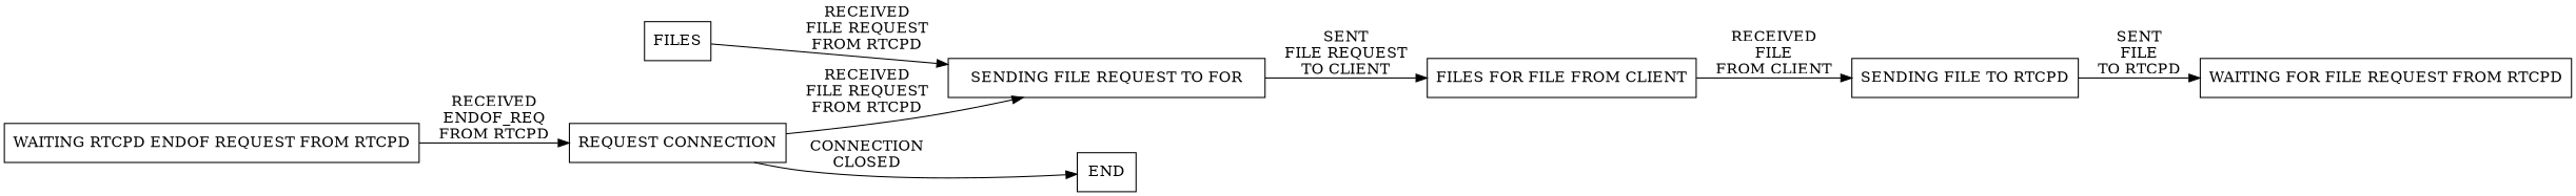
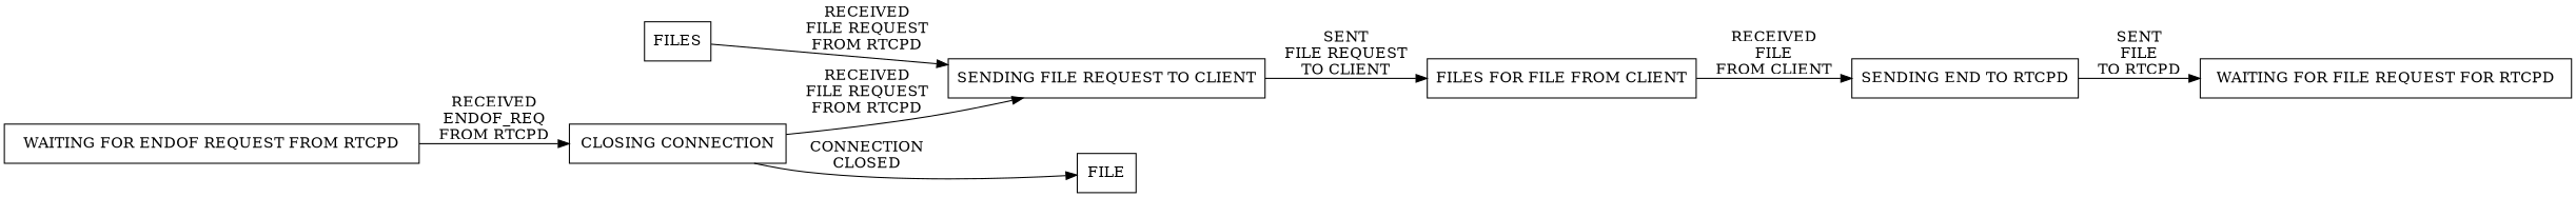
  digraph {
    rankdir=LR
    node [shape=rectangle]
    n1 [label=FILES]
-   "SENDING FILE REQUEST TO CLIENT" [label="SENDING FILE REQUEST TO FOR"]
+   "SENDING FILE REQUEST TO CLIENT"
    n3 [label="FILES FOR FILE FROM CLIENT"]
-   "SENDING FILE TO RTCPD"
-   "WAITING FOR FILE REQUEST FROM RTCPD"
-   "WAITING FOR ENDOF REQUEST FROM RTCPD" [label="WAITING RTCPD ENDOF REQUEST FROM RTCPD"]
-   "CLOSING CONNECTION" [label="REQUEST CONNECTION"]
-   END
+   "SENDING FILE TO RTCPD" [label="SENDING END TO RTCPD"]
+   "WAITING FOR FILE REQUEST FROM RTCPD" [label="WAITING FOR FILE REQUEST FOR RTCPD"]
+   "WAITING FOR ENDOF REQUEST FROM RTCPD"
+   "CLOSING CONNECTION"
+   END [label=FILE]
    n1 -> "SENDING FILE REQUEST TO CLIENT" [label="RECEIVED\nFILE REQUEST\nFROM RTCPD"]
    "SENDING FILE REQUEST TO CLIENT" -> n3 [label="SENT\nFILE REQUEST\nTO CLIENT"]
    n3 -> "SENDING FILE TO RTCPD" [label="RECEIVED\nFILE\nFROM CLIENT"]
    "SENDING FILE TO RTCPD" -> "WAITING FOR FILE REQUEST FROM RTCPD" [label="SENT\nFILE\nTO RTCPD"]
    "WAITING FOR ENDOF REQUEST FROM RTCPD" -> "CLOSING CONNECTION" [label="RECEIVED\nENDOF_REQ\nFROM RTCPD"]
    "CLOSING CONNECTION" -> "SENDING FILE REQUEST TO CLIENT" [label="RECEIVED\nFILE REQUEST\nFROM RTCPD"]
    "CLOSING CONNECTION" -> END [label="CONNECTION\nCLOSED"]
  }
